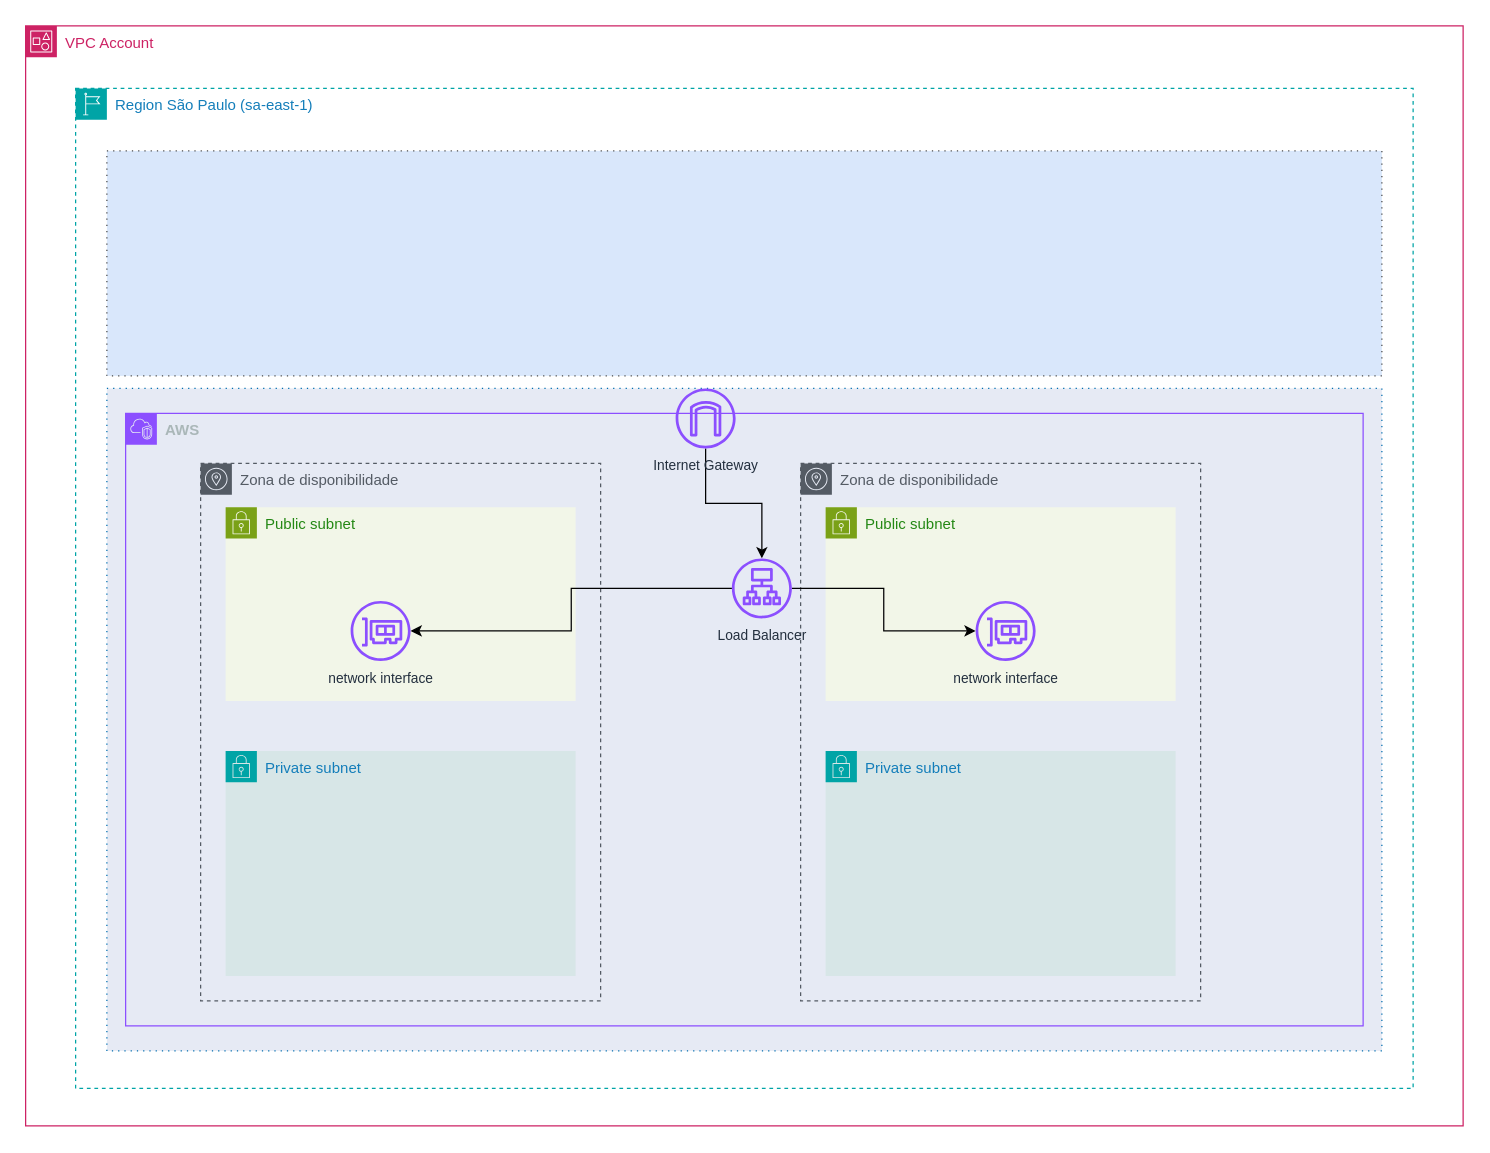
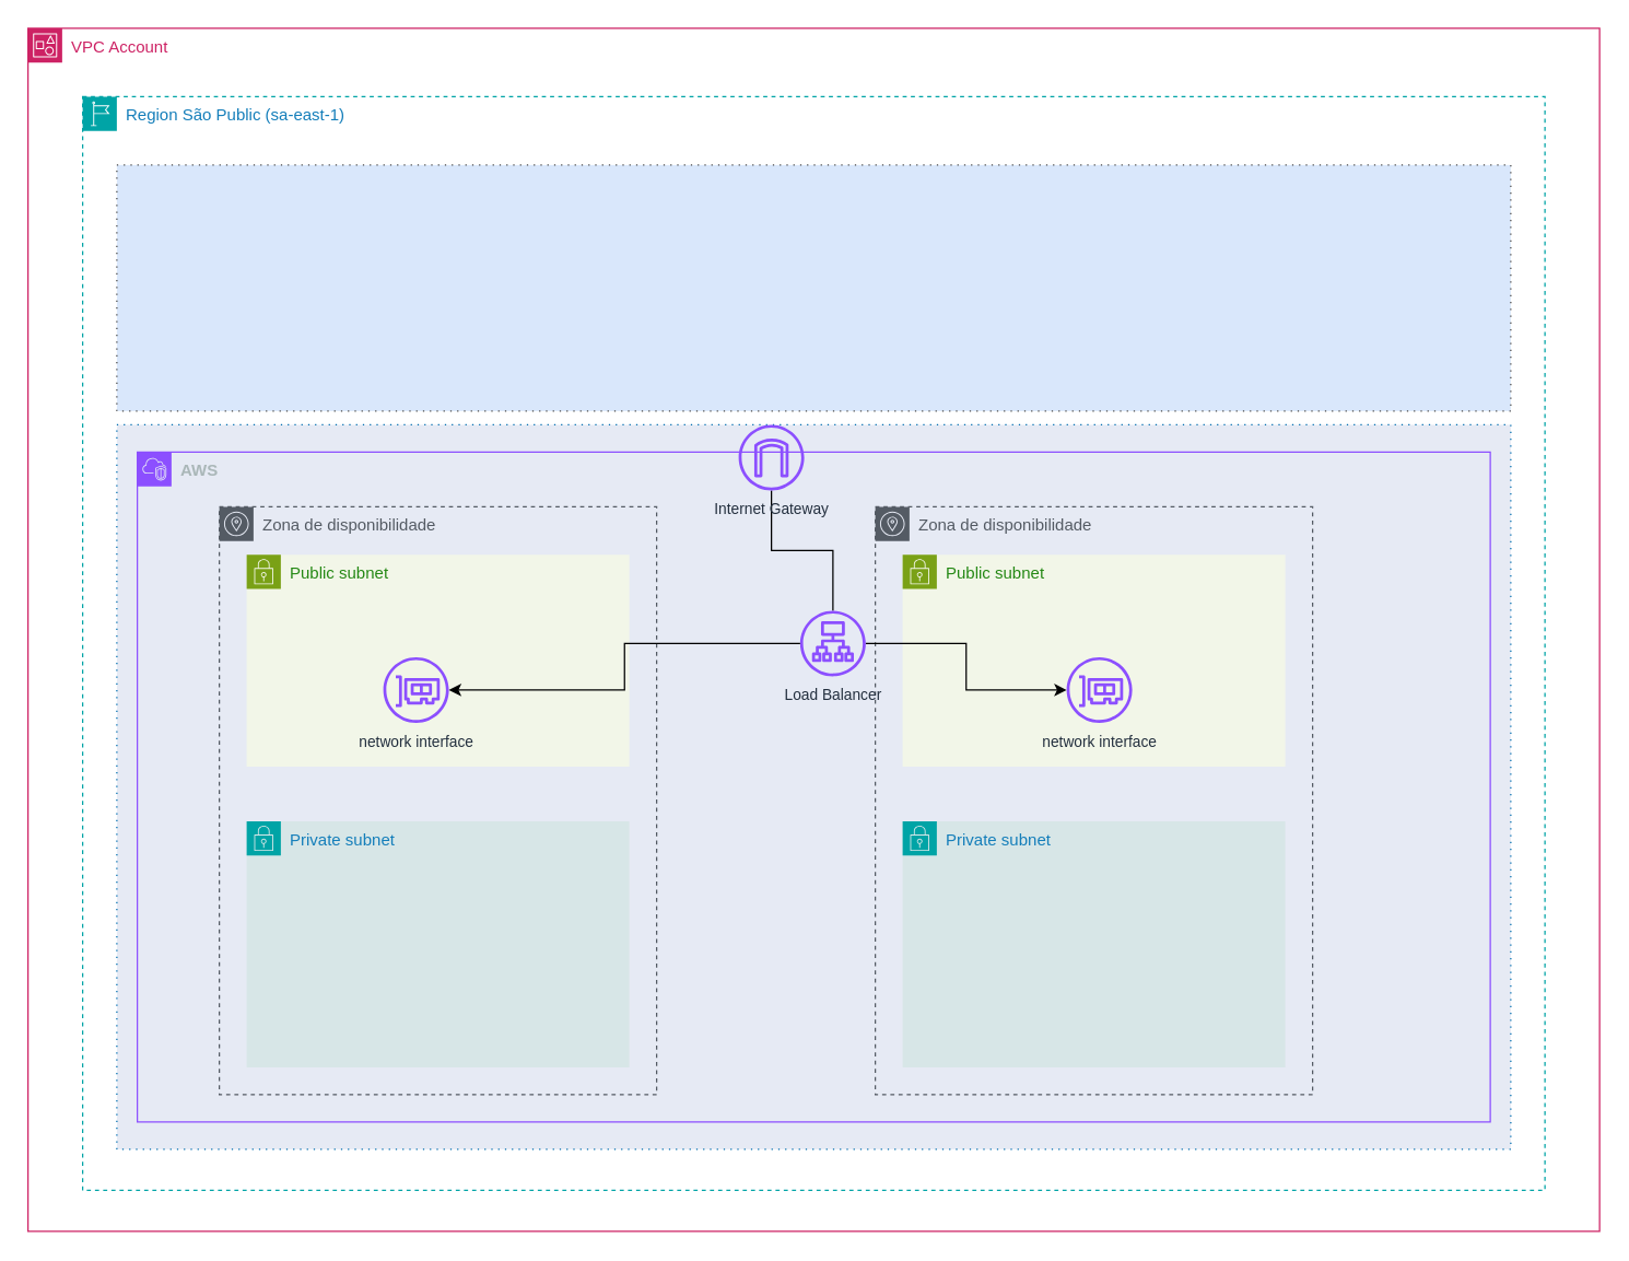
  <mxCell id="0" />
  <mxCell id="1" parent="0" />
  <mxCell id="2" value="VPC Account" style="points=[[0,0],[0.25,0],[0.5,0],[0.75,0],[1,0],[1,0.25],[1,0.5],[1,0.75],[1,1],[0.75,1],[0.5,1],[0.25,1],[0,1],[0,0.75],[0,0.5],[0,0.25]];outlineConnect=0;gradientColor=none;html=1;whiteSpace=wrap;fontSize=12;fontStyle=0;container=1;pointerEvents=0;collapsible=0;recursiveResize=0;shape=mxgraph.aws4.group;grIcon=mxgraph.aws4.group_account;strokeColor=#CD2264;fillColor=none;verticalAlign=top;align=left;spacingLeft=30;fontColor=#CD2264;dashed=0;" parent="1" vertex="1"><mxGeometry x="20" y="20" width="1150" height="880" as="geometry" /></mxCell>
- <mxCell id="3" value="Region São Paulo (sa-east-1)" style="points=[[0,0],[0.25,0],[0.5,0],[0.75,0],[1,0],[1,0.25],[1,0.5],[1,0.75],[1,1],[0.75,1],[0.5,1],[0.25,1],[0,1],[0,0.75],[0,0.5],[0,0.25]];outlineConnect=0;gradientColor=none;html=1;whiteSpace=wrap;fontSize=12;fontStyle=0;container=1;pointerEvents=0;collapsible=0;recursiveResize=0;shape=mxgraph.aws4.group;grIcon=mxgraph.aws4.group_region;strokeColor=#00A4A6;fillColor=none;verticalAlign=top;align=left;spacingLeft=30;fontColor=#147EBA;dashed=1;" parent="1" vertex="1"><mxGeometry x="60" y="70" width="1070" height="800" as="geometry" /></mxCell>
+ <mxCell id="3" value="Region São Public (sa-east-1)" style="points=[[0,0],[0.25,0],[0.5,0],[0.75,0],[1,0],[1,0.25],[1,0.5],[1,0.75],[1,1],[0.75,1],[0.5,1],[0.25,1],[0,1],[0,0.75],[0,0.5],[0,0.25]];outlineConnect=0;gradientColor=none;html=1;whiteSpace=wrap;fontSize=12;fontStyle=0;container=1;pointerEvents=0;collapsible=0;recursiveResize=0;shape=mxgraph.aws4.group;grIcon=mxgraph.aws4.group_region;strokeColor=#00A4A6;fillColor=none;verticalAlign=top;align=left;spacingLeft=30;fontColor=#147EBA;dashed=1;" parent="1" vertex="1"><mxGeometry x="60" y="70" width="1070" height="800" as="geometry" /></mxCell>
  <mxCell id="4" value="" style="rounded=0;whiteSpace=wrap;html=1;dashed=1;dashPattern=1 4;strokeColor=#4B4B4B;fillColor=#D9E7FB;" vertex="1" parent="3"><mxGeometry x="25" y="50" width="1020" height="180" as="geometry" /></mxCell>
  <mxCell id="5" value="" style="rounded=0;whiteSpace=wrap;html=1;dashed=1;dashPattern=1 4;strokeColor=#006EAF;fillColor=#E6EAF4;fontColor=#ffffff;" vertex="1" parent="3"><mxGeometry x="25" y="240" width="1020" height="530" as="geometry" /></mxCell>
  <mxCell id="6" value="Zona de disponibilidade" style="sketch=0;outlineConnect=0;gradientColor=none;html=1;whiteSpace=wrap;fontSize=12;fontStyle=0;shape=mxgraph.aws4.group;grIcon=mxgraph.aws4.group_availability_zone;strokeColor=#545B64;fillColor=none;verticalAlign=top;align=left;spacingLeft=30;fontColor=#545B64;dashed=1;" vertex="1" parent="3"><mxGeometry x="100" y="300" width="320" height="430" as="geometry" /></mxCell>
  <mxCell id="7" value="Private subnet" style="points=[[0,0],[0.25,0],[0.5,0],[0.75,0],[1,0],[1,0.25],[1,0.5],[1,0.75],[1,1],[0.75,1],[0.5,1],[0.25,1],[0,1],[0,0.75],[0,0.5],[0,0.25]];outlineConnect=0;gradientColor=none;html=1;whiteSpace=wrap;fontSize=12;fontStyle=0;container=1;pointerEvents=0;collapsible=0;recursiveResize=0;shape=mxgraph.aws4.group;grIcon=mxgraph.aws4.group_security_group;grStroke=0;strokeColor=#00A4A6;fillColor=#D7E6E7;verticalAlign=top;align=left;spacingLeft=30;fontColor=#147EBA;dashed=0;" vertex="1" parent="3"><mxGeometry x="120" y="530" width="280" height="180" as="geometry" /></mxCell>
  <mxCell id="8" value="Public subnet" style="points=[[0,0],[0.25,0],[0.5,0],[0.75,0],[1,0],[1,0.25],[1,0.5],[1,0.75],[1,1],[0.75,1],[0.5,1],[0.25,1],[0,1],[0,0.75],[0,0.5],[0,0.25]];outlineConnect=0;gradientColor=none;html=1;whiteSpace=wrap;fontSize=12;fontStyle=0;container=1;pointerEvents=0;collapsible=0;recursiveResize=0;shape=mxgraph.aws4.group;grIcon=mxgraph.aws4.group_security_group;grStroke=0;strokeColor=#7AA116;fillColor=#F2F6E8;verticalAlign=top;align=left;spacingLeft=30;fontColor=#248814;dashed=0;" vertex="1" parent="3"><mxGeometry x="120" y="335" width="280" height="155" as="geometry" /></mxCell>
  <mxCell id="9" value="Zona de disponibilidade" style="sketch=0;outlineConnect=0;gradientColor=none;html=1;whiteSpace=wrap;fontSize=12;fontStyle=0;shape=mxgraph.aws4.group;grIcon=mxgraph.aws4.group_availability_zone;strokeColor=#545B64;fillColor=none;verticalAlign=top;align=left;spacingLeft=30;fontColor=#545B64;dashed=1;" vertex="1" parent="3"><mxGeometry x="580" y="300" width="320" height="430" as="geometry" /></mxCell>
  <mxCell id="10" value="Public subnet" style="points=[[0,0],[0.25,0],[0.5,0],[0.75,0],[1,0],[1,0.25],[1,0.5],[1,0.75],[1,1],[0.75,1],[0.5,1],[0.25,1],[0,1],[0,0.75],[0,0.5],[0,0.25]];outlineConnect=0;gradientColor=none;html=1;whiteSpace=wrap;fontSize=12;fontStyle=0;container=1;pointerEvents=0;collapsible=0;recursiveResize=0;shape=mxgraph.aws4.group;grIcon=mxgraph.aws4.group_security_group;grStroke=0;strokeColor=#7AA116;fillColor=#F2F6E8;verticalAlign=top;align=left;spacingLeft=30;fontColor=#248814;dashed=0;" vertex="1" parent="3"><mxGeometry x="600" y="335" width="280" height="155" as="geometry" /></mxCell>
  <mxCell id="11" value="Private subnet" style="points=[[0,0],[0.25,0],[0.5,0],[0.75,0],[1,0],[1,0.25],[1,0.5],[1,0.75],[1,1],[0.75,1],[0.5,1],[0.25,1],[0,1],[0,0.75],[0,0.5],[0,0.25]];outlineConnect=0;gradientColor=none;html=1;whiteSpace=wrap;fontSize=12;fontStyle=0;container=1;pointerEvents=0;collapsible=0;recursiveResize=0;shape=mxgraph.aws4.group;grIcon=mxgraph.aws4.group_security_group;grStroke=0;strokeColor=#00A4A6;fillColor=#D7E6E7;verticalAlign=top;align=left;spacingLeft=30;fontColor=#147EBA;dashed=0;" vertex="1" parent="3"><mxGeometry x="600" y="530" width="280" height="180" as="geometry" /></mxCell>
  <mxCell id="12" value="&lt;font style=&quot;font-size: 11px;&quot;&gt;network interface&lt;/font&gt;" style="sketch=0;outlineConnect=0;fontColor=#232F3E;gradientColor=none;fillColor=#8C4FFF;strokeColor=none;dashed=0;verticalLabelPosition=bottom;verticalAlign=top;align=center;html=1;fontSize=12;fontStyle=0;aspect=fixed;pointerEvents=1;shape=mxgraph.aws4.elastic_network_interface;" vertex="1" parent="3"><mxGeometry x="220" y="410" width="48" height="48" as="geometry" /></mxCell>
  <mxCell id="13" value="&lt;b&gt;AWS&lt;/b&gt;" style="points=[[0,0],[0.25,0],[0.5,0],[0.75,0],[1,0],[1,0.25],[1,0.5],[1,0.75],[1,1],[0.75,1],[0.5,1],[0.25,1],[0,1],[0,0.75],[0,0.5],[0,0.25]];outlineConnect=0;gradientColor=none;html=1;whiteSpace=wrap;fontSize=12;fontStyle=0;container=1;pointerEvents=0;collapsible=0;recursiveResize=0;shape=mxgraph.aws4.group;grIcon=mxgraph.aws4.group_vpc2;strokeColor=#8C4FFF;fillColor=none;verticalAlign=top;align=left;spacingLeft=30;fontColor=#AAB7B8;dashed=0;" vertex="1" parent="1"><mxGeometry x="100" y="330" width="990" height="490" as="geometry" /></mxCell>
- <mxCell id="14" style="edgeStyle=orthogonalEdgeStyle;rounded=0;orthogonalLoop=1;jettySize=auto;html=1;" edge="1" parent="13" source="15" target="17"><mxGeometry relative="1" as="geometry" /></mxCell>
+ <mxCell id="14" style="edgeStyle=orthogonalEdgeStyle;rounded=0;orthogonalLoop=1;jettySize=auto;html=1;endArrow=none;" edge="1" parent="13" source="15" target="17"><mxGeometry relative="1" as="geometry" /></mxCell>
  <mxCell id="15" value="&lt;font style=&quot;font-size: 11px;&quot;&gt;Internet Gateway&lt;/font&gt;" style="sketch=0;outlineConnect=0;fontColor=#232F3E;gradientColor=none;fillColor=#8C4FFF;strokeColor=none;dashed=0;verticalLabelPosition=bottom;verticalAlign=top;align=center;html=1;fontSize=12;fontStyle=0;aspect=fixed;pointerEvents=1;shape=mxgraph.aws4.internet_gateway;" vertex="1" parent="13"><mxGeometry x="440" y="-20" width="48" height="48" as="geometry" /></mxCell>
  <mxCell id="16" style="edgeStyle=orthogonalEdgeStyle;rounded=0;orthogonalLoop=1;jettySize=auto;html=1;" edge="1" parent="13" source="17" target="18"><mxGeometry relative="1" as="geometry" /></mxCell>
  <mxCell id="17" value="&lt;font style=&quot;font-size: 11px;&quot;&gt;Load Balancer&lt;/font&gt;" style="sketch=0;outlineConnect=0;fontColor=#232F3E;gradientColor=none;fillColor=#8C4FFF;strokeColor=none;dashed=0;verticalLabelPosition=bottom;verticalAlign=top;align=center;html=1;fontSize=12;fontStyle=0;aspect=fixed;pointerEvents=1;shape=mxgraph.aws4.application_load_balancer;" vertex="1" parent="13"><mxGeometry x="485" y="116" width="48" height="48" as="geometry" /></mxCell>
  <mxCell id="18" value="&lt;font style=&quot;font-size: 11px;&quot;&gt;network interface&lt;/font&gt;" style="sketch=0;outlineConnect=0;fontColor=#232F3E;gradientColor=none;fillColor=#8C4FFF;strokeColor=none;dashed=0;verticalLabelPosition=bottom;verticalAlign=top;align=center;html=1;fontSize=12;fontStyle=0;aspect=fixed;pointerEvents=1;shape=mxgraph.aws4.elastic_network_interface;" vertex="1" parent="13"><mxGeometry x="680" y="150" width="48" height="48" as="geometry" /></mxCell>
  <mxCell id="19" style="edgeStyle=orthogonalEdgeStyle;rounded=0;orthogonalLoop=1;jettySize=auto;html=1;" edge="1" parent="1" source="17" target="12"><mxGeometry relative="1" as="geometry" /></mxCell>
